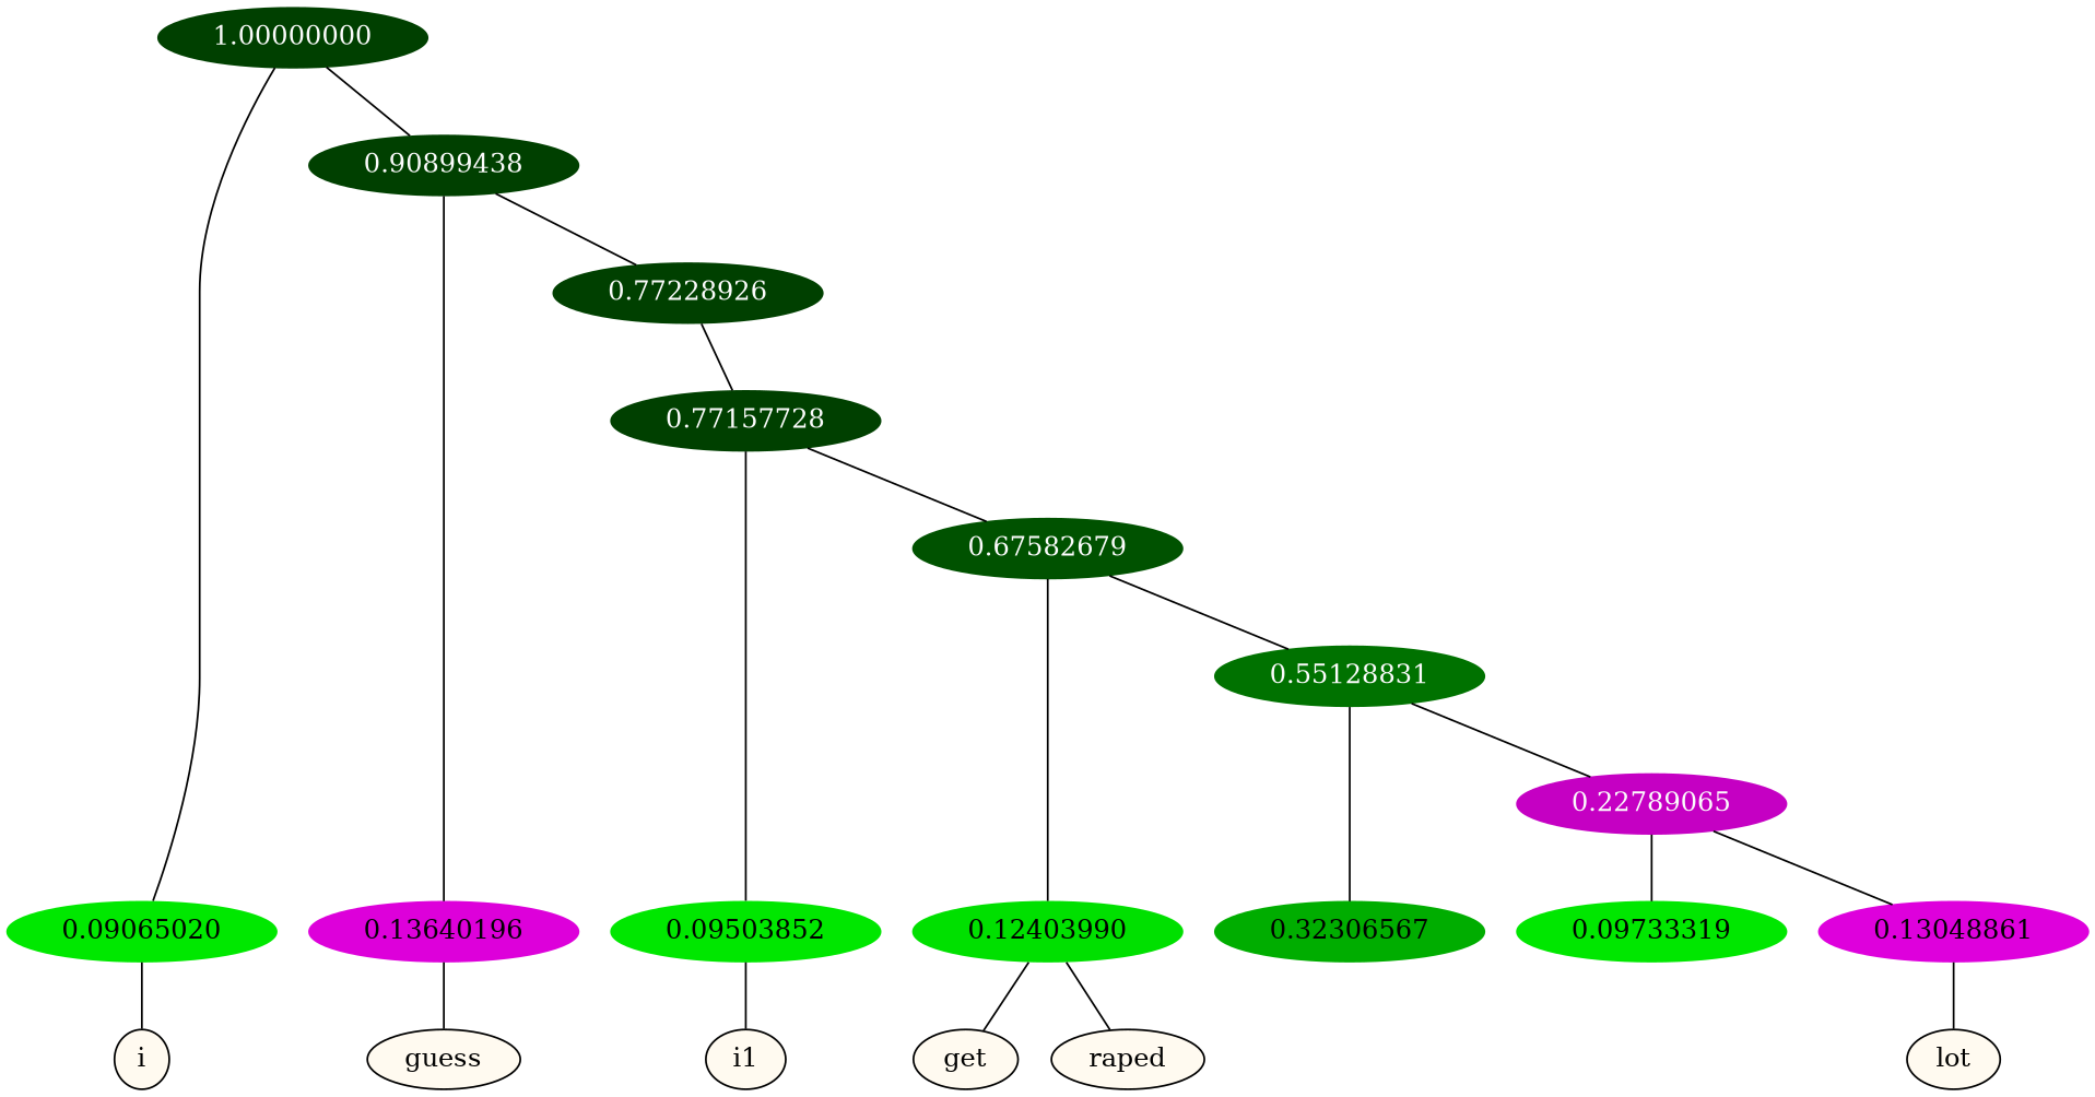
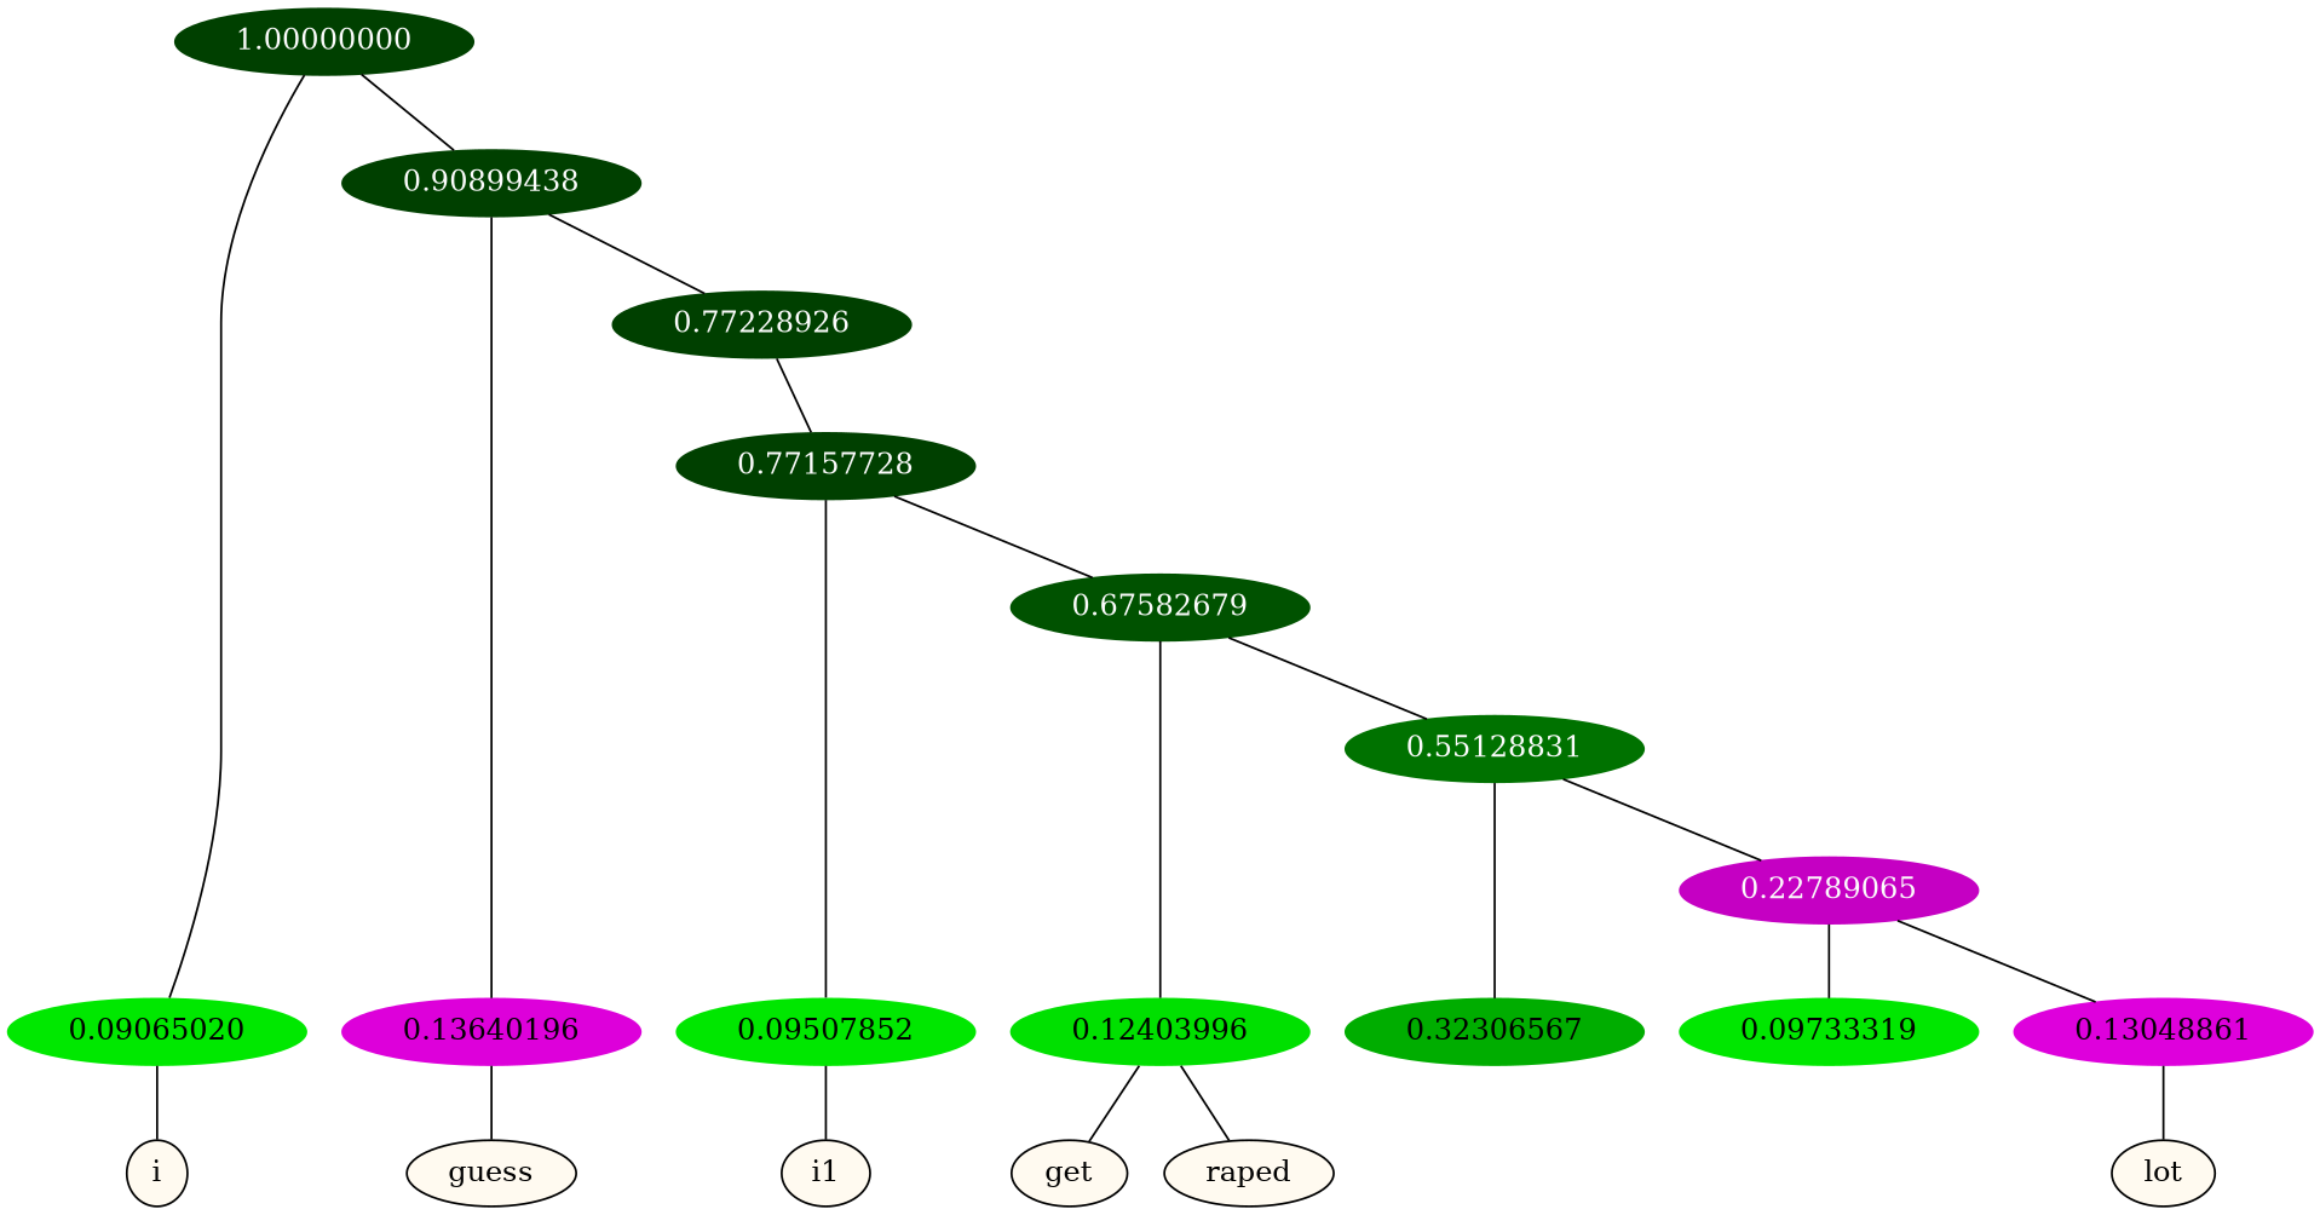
  graph {
    node [color=black format=png nodesep=0.001 ordering=out overlap_scaling=0.01 ranksep=0.001 style=filled fontcolor=black]
    n1 [fillcolor=floralwhite height=0.15 label=i style="filled,solid" width=0.15 fontcolor=""]
    n2 [fillcolor=floralwhite height=0.15 label=guess style="filled,solid" width=0.15 fontcolor=""]
    n3 [fillcolor=floralwhite height=0.15 label=i1 style="filled,solid" width=0.15 fontcolor=""]
    n4 [fillcolor=floralwhite height=0.15 label=get style="filled,solid" width=0.15 fontcolor=""]
    n5 [fillcolor=floralwhite height=0.15 label=raped style="filled,solid" width=0.15 fontcolor=""]
    n6 [fillcolor=floralwhite height=0.15 label=lot style="filled,solid" width=0.15 fontcolor=""]
    n7 [color="0.334 1.000 0.909" height=0.15 label=0.09065020 width=0.15]
    n8 [color="0.835 1.000 0.864" height=0.15 label=0.13640196 width=0.15]
-   n9 [color="0.334 1.000 0.905" height=0.15 label=0.09503852 width=0.15]
-   n10 [color="0.334 1.000 0.876" height=0.15 label=0.12403990 width=0.15]
+   n9 [color="0.334 1.000 0.905" height=0.15 label=0.09507852 width=0.15]
+   n10 [color="0.334 1.000 0.876" height=0.15 label=0.12403996 width=0.15]
    n11 [color="0.334 1.000 0.677" height=0.15 label=0.32306567 width=0.15]
    n12 [color="0.334 1.000 0.903" height=0.15 label=0.09733319 width=0.15]
    n13 [color="0.835 1.000 0.870" height=0.15 label=0.13048861 width=0.15]
    n14 [color="0.334 1.000 0.250" fontcolor=grey99 height=0.15 label=1.00000000 width=0.15]
    n15 [color="0.334 1.000 0.250" fontcolor=grey99 height=0.15 label=0.90899438 width=0.15]
    n16 [color="0.334 1.000 0.250" fontcolor=grey99 height=0.15 label=0.77228926 width=0.15]
    n17 [color="0.334 1.000 0.250" fontcolor=grey99 height=0.15 label=0.77157728 width=0.15]
    n18 [color="0.334 1.000 0.324" fontcolor=grey99 height=0.15 label=0.67582679 width=0.15]
    n19 [color="0.334 1.000 0.449" fontcolor=grey99 height=0.15 label=0.55128831 width=0.15]
    n20 [color="0.835 1.000 0.772" fontcolor=grey99 height=0.15 label=0.22789065 width=0.15]
    subgraph sub_1 {
      rank=same
      n1
      n2
      n3
      n4
      n5
      n6
    }
    subgraph sub_2 {
      rank=same
      n7
      n8
      n9
      n10
      n11
      n12
      n13
    }
    n7 -- n1
    n8 -- n2
    n9 -- n3
    n10 -- n4
    n10 -- n5
    n13 -- n6
    n14 -- n7
    n14 -- n15
    n15 -- n8
    n15 -- n16
    n16 -- n17
    n17 -- n9
    n17 -- n18
    n18 -- n10
    n18 -- n19
    n19 -- n11
    n19 -- n20
    n20 -- n12
    n20 -- n13
  }
